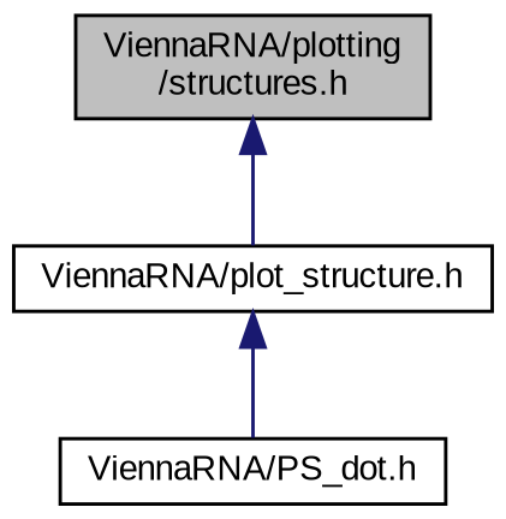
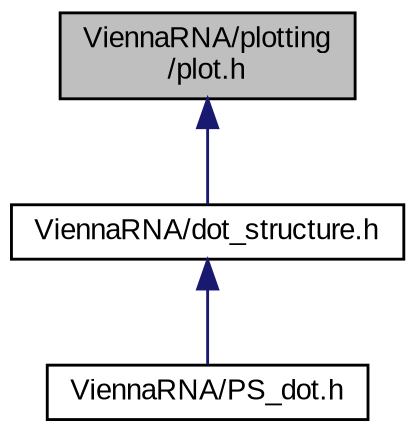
  digraph {
    fontname="Liberation Sans"
    node [color=black fontname="Liberation Sans" fontsize=10 shape=record]
    edge [color=midnightblue dir=back fontname="Liberation Sans" fontsize=10 labelfontname=Helvetica labelfontsize=10 style=solid]
-   n1 [fillcolor=grey75 fontcolor=black height=0.2 label="ViennaRNA/plotting\l/structures.h" style=filled width=0.4]
-   n2 [height=0.2 label="ViennaRNA/plot_structure.h" width=0.4]
+   n1 [fillcolor=grey75 fontcolor=black height=0.2 label="ViennaRNA/plotting\l/plot.h" style=filled width=0.4]
+   n2 [height=0.2 label="ViennaRNA/dot_structure.h" width=0.4]
    n3 [height=0.2 label="ViennaRNA/PS_dot.h" width=0.4]
    n1 -> n2
    n2 -> n3
  }
